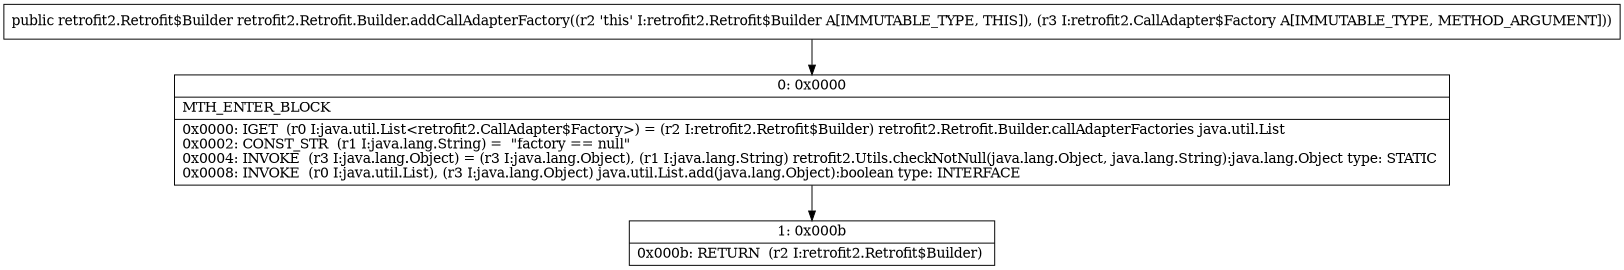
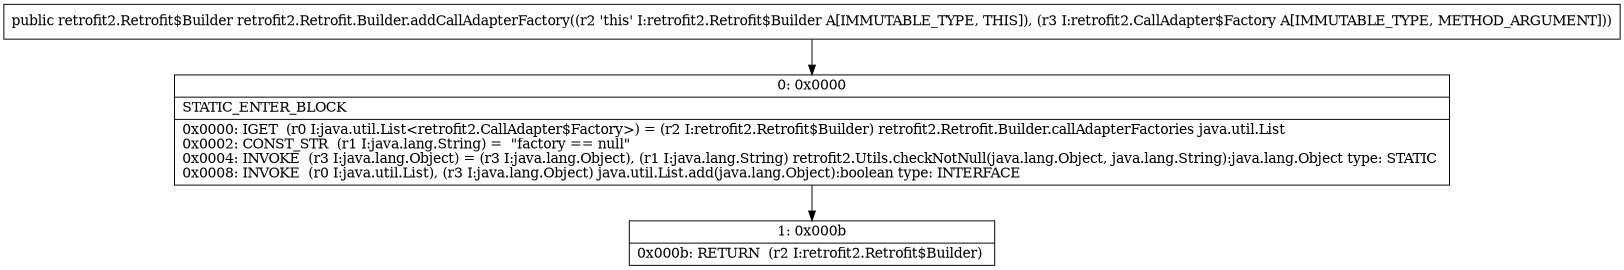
  digraph {
    fontname="DejaVu Serif"
    node [shape=record fontname="DejaVu Serif"]
    edge [fontname="DejaVu Serif"]
-   n1 [label="{0\:\ 0x0000|MTH_ENTER_BLOCK\l|0x0000: IGET  (r0 I:java.util.List\<retrofit2.CallAdapter$Factory\>) = (r2 I:retrofit2.Retrofit$Builder) retrofit2.Retrofit.Builder.callAdapterFactories java.util.List \l0x0002: CONST_STR  (r1 I:java.lang.String) =  \"factory == null\" \l0x0004: INVOKE  (r3 I:java.lang.Object) = (r3 I:java.lang.Object), (r1 I:java.lang.String) retrofit2.Utils.checkNotNull(java.lang.Object, java.lang.String):java.lang.Object type: STATIC \l0x0008: INVOKE  (r0 I:java.util.List), (r3 I:java.lang.Object) java.util.List.add(java.lang.Object):boolean type: INTERFACE \l}"]
+   n1 [label="{0\:\ 0x0000|STATIC_ENTER_BLOCK\l|0x0000: IGET  (r0 I:java.util.List\<retrofit2.CallAdapter$Factory\>) = (r2 I:retrofit2.Retrofit$Builder) retrofit2.Retrofit.Builder.callAdapterFactories java.util.List \l0x0002: CONST_STR  (r1 I:java.lang.String) =  \"factory == null\" \l0x0004: INVOKE  (r3 I:java.lang.Object) = (r3 I:java.lang.Object), (r1 I:java.lang.String) retrofit2.Utils.checkNotNull(java.lang.Object, java.lang.String):java.lang.Object type: STATIC \l0x0008: INVOKE  (r0 I:java.util.List), (r3 I:java.lang.Object) java.util.List.add(java.lang.Object):boolean type: INTERFACE \l}"]
    n2 [label="{1\:\ 0x000b|0x000b: RETURN  (r2 I:retrofit2.Retrofit$Builder) \l}"]
    n3 [label="{public retrofit2.Retrofit$Builder retrofit2.Retrofit.Builder.addCallAdapterFactory((r2 'this' I:retrofit2.Retrofit$Builder A[IMMUTABLE_TYPE, THIS]), (r3 I:retrofit2.CallAdapter$Factory A[IMMUTABLE_TYPE, METHOD_ARGUMENT])) }"]
    n1 -> n2
    n3 -> n1
  }
